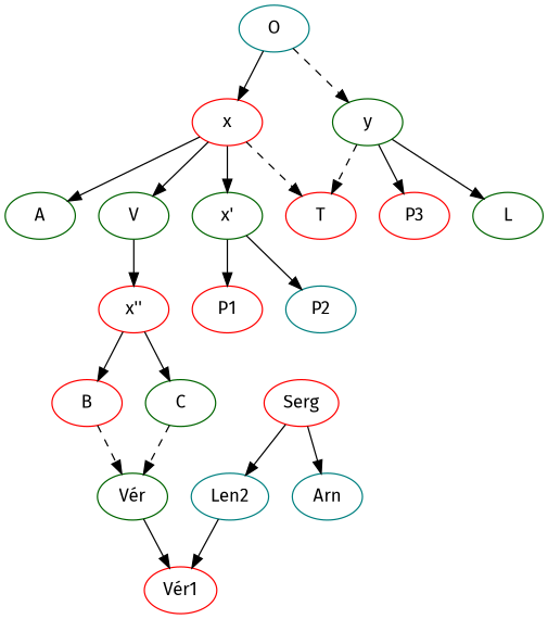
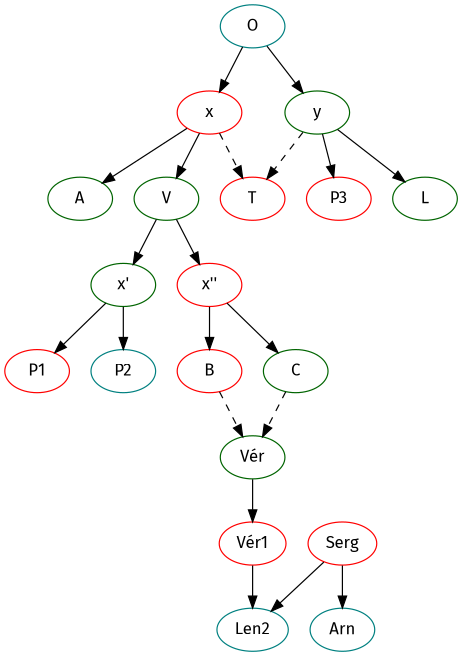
  digraph {
    fontname="Fira Sans"
    node [color=red fontname="Fira Sans"]
    edge [fontname="Fira Sans"]
    O [color=teal]
    x
    y [color=darkgreen]
    T
    A [color=darkgreen]
    V [color=darkgreen]
    n7 [color=darkgreen label="x'"]
    P3
    L [color=darkgreen]
    n10 [label="x''"]
    P1
    P2 [color=teal]
    B
    C [color=darkgreen]
    "Vér" [color=darkgreen]
    n16 [label="Vér1"]
    Len2 [color=teal]
    Serg
    Arn [color=teal]
    O -> x
-   O -> y [style=dashed]
+   O -> y
    x -> T [style=dashed]
    x -> A
    x -> V
-   x -> n7
+   V -> n7
    y -> T [style=dashed]
    y -> P3
    y -> L
    V -> n10
    n7 -> P1
    n7 -> P2
    n10 -> B
    n10 -> C
    B -> "Vér" [style=dashed]
    C -> "Vér" [style=dashed]
    "Vér" -> n16
-   Len2 -> n16
+   n16 -> Len2
    Serg -> Len2
    Serg -> Arn
  }
